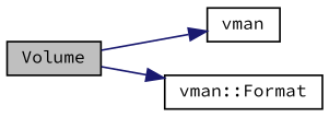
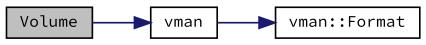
  digraph {
    fontname="Source Code Pro"
    rankdir=LR
    node [color=black fontname="Source Code Pro" fontsize=10 shape=record]
    edge [color=midnightblue fontname="Source Code Pro" fontsize=10 labelfontname=Helvetica labelfontsize=10 style=solid]
    n1 [fillcolor=grey75 fontcolor=black height=0.2 label=Volume style=filled width=0.4]
    n2 [height=0.2 label=vman width=0.4]
    n3 [height=0.2 label="vman::Format" width=0.4]
    n1 -> n2
-   n1 -> n3
+   n2 -> n3
  }
